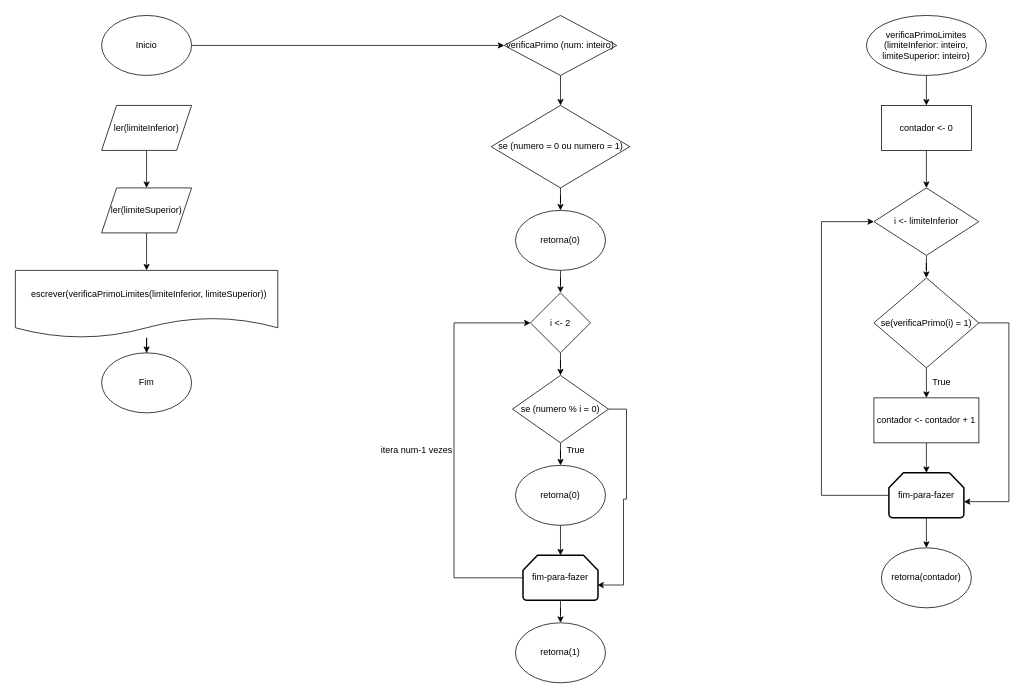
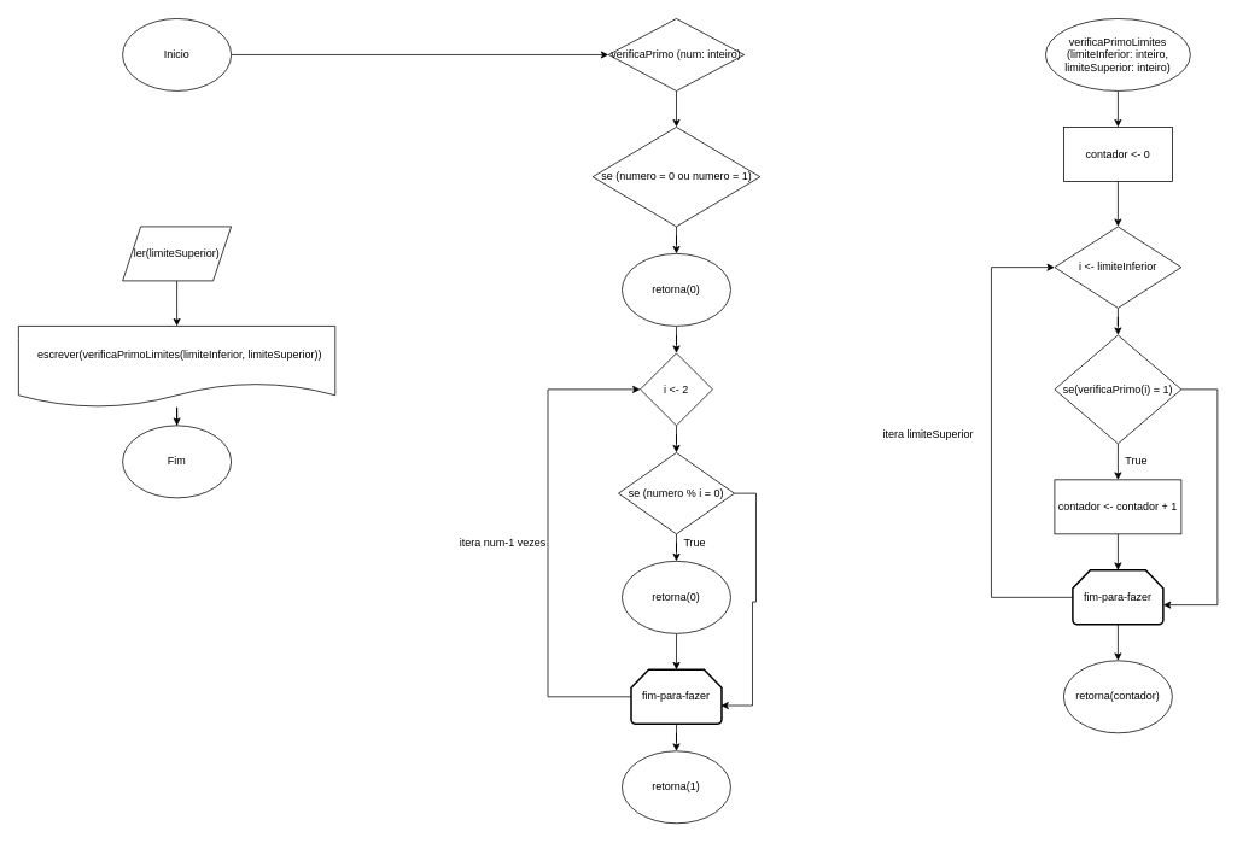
  <mxCell id="0" />
  <mxCell id="1" parent="0" />
  <mxCell id="2" style="edgeStyle=orthogonalEdgeStyle;rounded=0;orthogonalLoop=1;jettySize=auto;html=1;" edge="1" parent="1" source="3" target="12"><mxGeometry relative="1" as="geometry" /></mxCell>
  <mxCell id="3" value="Inicio" style="ellipse;whiteSpace=wrap;html=1;" vertex="1" parent="1"><mxGeometry x="135" y="20" width="120" height="80" as="geometry" /></mxCell>
- <mxCell id="4" style="edgeStyle=orthogonalEdgeStyle;rounded=0;orthogonalLoop=1;jettySize=auto;html=1;entryX=0.5;entryY=0;entryDx=0;entryDy=0;" edge="1" parent="1" source="5" target="7"><mxGeometry relative="1" as="geometry" /></mxCell>
- <mxCell id="5" value="ler(limiteInferior)" style="shape=parallelogram;perimeter=parallelogramPerimeter;whiteSpace=wrap;html=1;fixedSize=1;" vertex="1" parent="1"><mxGeometry x="135" y="140" width="120" height="60" as="geometry" /></mxCell>
  <mxCell id="6" style="edgeStyle=orthogonalEdgeStyle;rounded=0;orthogonalLoop=1;jettySize=auto;html=1;entryX=0.5;entryY=0;entryDx=0;entryDy=0;" edge="1" parent="1" source="7" target="9"><mxGeometry relative="1" as="geometry" /></mxCell>
  <mxCell id="7" value="ler(limiteSuperior)" style="shape=parallelogram;perimeter=parallelogramPerimeter;whiteSpace=wrap;html=1;fixedSize=1;" vertex="1" parent="1"><mxGeometry x="135" y="250" width="120" height="60" as="geometry" /></mxCell>
  <mxCell id="8" style="edgeStyle=orthogonalEdgeStyle;rounded=0;orthogonalLoop=1;jettySize=auto;html=1;" edge="1" parent="1" source="9" target="10"><mxGeometry relative="1" as="geometry" /></mxCell>
  <mxCell id="9" value="&amp;nbsp; escrever(verificaPrimoLimites(limiteInferior, limiteSuperior))" style="shape=document;whiteSpace=wrap;html=1;boundedLbl=1;" vertex="1" parent="1"><mxGeometry x="20" y="360" width="350" height="90" as="geometry" /></mxCell>
  <mxCell id="10" value="Fim" style="ellipse;whiteSpace=wrap;html=1;" vertex="1" parent="1"><mxGeometry x="135" y="470" width="120" height="80" as="geometry" /></mxCell>
  <mxCell id="11" style="edgeStyle=orthogonalEdgeStyle;rounded=0;orthogonalLoop=1;jettySize=auto;html=1;entryX=0.5;entryY=0;entryDx=0;entryDy=0;" edge="1" parent="1" source="12" target="14"><mxGeometry relative="1" as="geometry" /></mxCell>
  <mxCell id="12" value="verificaPrimo (num: inteiro)" style="rhombus;whiteSpace=wrap;html=1;" vertex="1" parent="1"><mxGeometry x="672" y="20" width="150" height="80" as="geometry" /></mxCell>
  <mxCell id="13" style="edgeStyle=orthogonalEdgeStyle;rounded=0;orthogonalLoop=1;jettySize=auto;html=1;entryX=0.5;entryY=0;entryDx=0;entryDy=0;" edge="1" parent="1" source="14" target="16"><mxGeometry relative="1" as="geometry" /></mxCell>
  <mxCell id="14" value="se (numero = 0 ou numero = 1)" style="rhombus;whiteSpace=wrap;html=1;" vertex="1" parent="1"><mxGeometry x="654.5" y="140" width="185" height="110" as="geometry" /></mxCell>
  <mxCell id="15" style="edgeStyle=orthogonalEdgeStyle;rounded=0;orthogonalLoop=1;jettySize=auto;html=1;entryX=0.5;entryY=0;entryDx=0;entryDy=0;" edge="1" parent="1" source="16" target="18"><mxGeometry relative="1" as="geometry" /></mxCell>
  <mxCell id="16" value="retorna(0)" style="ellipse;whiteSpace=wrap;html=1;" vertex="1" parent="1"><mxGeometry x="687" y="280" width="120" height="80" as="geometry" /></mxCell>
  <mxCell id="17" style="edgeStyle=orthogonalEdgeStyle;rounded=0;orthogonalLoop=1;jettySize=auto;html=1;entryX=0.5;entryY=0;entryDx=0;entryDy=0;" edge="1" parent="1" source="18" target="21"><mxGeometry relative="1" as="geometry" /></mxCell>
  <mxCell id="18" value="i &amp;lt;- 2" style="rhombus;whiteSpace=wrap;html=1;" vertex="1" parent="1"><mxGeometry x="707" y="390" width="80" height="80" as="geometry" /></mxCell>
  <mxCell id="19" style="edgeStyle=orthogonalEdgeStyle;rounded=0;orthogonalLoop=1;jettySize=auto;html=1;entryX=0.5;entryY=0;entryDx=0;entryDy=0;" edge="1" parent="1" source="21" target="23"><mxGeometry relative="1" as="geometry" /></mxCell>
  <mxCell id="20" style="edgeStyle=orthogonalEdgeStyle;rounded=0;orthogonalLoop=1;jettySize=auto;html=1;entryX=0.992;entryY=0.66;entryDx=0;entryDy=0;entryPerimeter=0;" edge="1" parent="1" source="21" target="26"><mxGeometry relative="1" as="geometry"><Array as="points"><mxPoint x="835" y="545" /><mxPoint x="835" y="665" /><mxPoint x="831" y="665" /><mxPoint x="831" y="780" /></Array></mxGeometry></mxCell>
  <mxCell id="21" value="se (numero % i = 0)" style="rhombus;whiteSpace=wrap;html=1;" vertex="1" parent="1"><mxGeometry x="683" y="500" width="128" height="90" as="geometry" /></mxCell>
  <mxCell id="22" style="edgeStyle=orthogonalEdgeStyle;rounded=0;orthogonalLoop=1;jettySize=auto;html=1;entryX=0.5;entryY=0;entryDx=0;entryDy=0;entryPerimeter=0;" edge="1" parent="1" source="23" target="26"><mxGeometry relative="1" as="geometry" /></mxCell>
  <mxCell id="23" value="retorna(0)" style="ellipse;whiteSpace=wrap;html=1;" vertex="1" parent="1"><mxGeometry x="687" y="620" width="120" height="80" as="geometry" /></mxCell>
  <mxCell id="24" style="edgeStyle=orthogonalEdgeStyle;rounded=0;orthogonalLoop=1;jettySize=auto;html=1;entryX=0.5;entryY=0;entryDx=0;entryDy=0;" edge="1" parent="1" source="26" target="27"><mxGeometry relative="1" as="geometry" /></mxCell>
  <mxCell id="25" style="edgeStyle=orthogonalEdgeStyle;rounded=0;orthogonalLoop=1;jettySize=auto;html=1;entryX=0;entryY=0.5;entryDx=0;entryDy=0;" edge="1" parent="1" source="26" target="18"><mxGeometry relative="1" as="geometry"><Array as="points"><mxPoint x="605" y="770" /><mxPoint x="605" y="430" /></Array></mxGeometry></mxCell>
  <mxCell id="26" value="fim-para-fazer" style="strokeWidth=2;html=1;shape=mxgraph.flowchart.loop_limit;whiteSpace=wrap;" vertex="1" parent="1"><mxGeometry x="697" y="740" width="100" height="60" as="geometry" /></mxCell>
  <mxCell id="27" value="retorna(1)" style="ellipse;whiteSpace=wrap;html=1;" vertex="1" parent="1"><mxGeometry x="687" y="830" width="120" height="80" as="geometry" /></mxCell>
  <mxCell id="28" value="itera&amp;nbsp;num-1 vezes" style="text;html=1;align=center;verticalAlign=middle;resizable=0;points=[];autosize=1;" vertex="1" parent="1"><mxGeometry x="500" y="590" width="110" height="20" as="geometry" /></mxCell>
  <mxCell id="29" value="True" style="text;html=1;align=center;verticalAlign=middle;resizable=0;points=[];autosize=1;" vertex="1" parent="1"><mxGeometry x="747" y="590" width="40" height="20" as="geometry" /></mxCell>
  <mxCell id="30" style="edgeStyle=orthogonalEdgeStyle;rounded=0;orthogonalLoop=1;jettySize=auto;html=1;entryX=0.5;entryY=0;entryDx=0;entryDy=0;" edge="1" parent="1" source="31" target="33"><mxGeometry relative="1" as="geometry" /></mxCell>
  <mxCell id="31" value="verificaPrimoLimites (limiteInferior: inteiro, limiteSuperior: inteiro)" style="ellipse;whiteSpace=wrap;html=1;" vertex="1" parent="1"><mxGeometry x="1155" y="20" width="160" height="80" as="geometry" /></mxCell>
  <mxCell id="32" style="edgeStyle=orthogonalEdgeStyle;rounded=0;orthogonalLoop=1;jettySize=auto;html=1;entryX=0.5;entryY=0;entryDx=0;entryDy=0;" edge="1" parent="1" source="33" target="35"><mxGeometry relative="1" as="geometry" /></mxCell>
  <mxCell id="33" value="contador &amp;lt;- 0" style="rounded=0;whiteSpace=wrap;html=1;" vertex="1" parent="1"><mxGeometry x="1175" y="140" width="120" height="60" as="geometry" /></mxCell>
  <mxCell id="34" style="edgeStyle=orthogonalEdgeStyle;rounded=0;orthogonalLoop=1;jettySize=auto;html=1;entryX=0.5;entryY=0;entryDx=0;entryDy=0;" edge="1" parent="1" source="35" target="38"><mxGeometry relative="1" as="geometry" /></mxCell>
  <mxCell id="35" value="i &amp;lt;- limiteInferior" style="rhombus;whiteSpace=wrap;html=1;" vertex="1" parent="1"><mxGeometry x="1165" y="250" width="140" height="90" as="geometry" /></mxCell>
  <mxCell id="36" style="edgeStyle=orthogonalEdgeStyle;rounded=0;orthogonalLoop=1;jettySize=auto;html=1;entryX=0.5;entryY=0;entryDx=0;entryDy=0;" edge="1" parent="1" source="38" target="40"><mxGeometry relative="1" as="geometry" /></mxCell>
  <mxCell id="37" style="edgeStyle=orthogonalEdgeStyle;rounded=0;orthogonalLoop=1;jettySize=auto;html=1;entryX=1;entryY=0.64;entryDx=0;entryDy=0;entryPerimeter=0;" edge="1" parent="1" source="38" target="43"><mxGeometry relative="1" as="geometry"><Array as="points"><mxPoint x="1345" y="430" /><mxPoint x="1345" y="668" /></Array></mxGeometry></mxCell>
  <mxCell id="38" value="se(verificaPrimo(i) = 1)" style="rhombus;whiteSpace=wrap;html=1;" vertex="1" parent="1"><mxGeometry x="1165" y="370" width="140" height="120" as="geometry" /></mxCell>
  <mxCell id="39" style="edgeStyle=orthogonalEdgeStyle;rounded=0;orthogonalLoop=1;jettySize=auto;html=1;entryX=0.5;entryY=0;entryDx=0;entryDy=0;entryPerimeter=0;" edge="1" parent="1" source="40" target="43"><mxGeometry relative="1" as="geometry" /></mxCell>
  <mxCell id="40" value="contador &amp;lt;- contador + 1" style="rounded=0;whiteSpace=wrap;html=1;" vertex="1" parent="1"><mxGeometry x="1165" y="530" width="140" height="60" as="geometry" /></mxCell>
  <mxCell id="41" style="edgeStyle=orthogonalEdgeStyle;rounded=0;orthogonalLoop=1;jettySize=auto;html=1;entryX=0;entryY=0.5;entryDx=0;entryDy=0;" edge="1" parent="1" source="43" target="35"><mxGeometry relative="1" as="geometry"><Array as="points"><mxPoint x="1095" y="660" /><mxPoint x="1095" y="295" /></Array></mxGeometry></mxCell>
  <mxCell id="42" style="edgeStyle=orthogonalEdgeStyle;rounded=0;orthogonalLoop=1;jettySize=auto;html=1;entryX=0.5;entryY=0;entryDx=0;entryDy=0;" edge="1" parent="1" source="43" target="46"><mxGeometry relative="1" as="geometry" /></mxCell>
  <mxCell id="43" value="fim-para-fazer" style="strokeWidth=2;html=1;shape=mxgraph.flowchart.loop_limit;whiteSpace=wrap;" vertex="1" parent="1"><mxGeometry x="1185" y="630" width="100" height="60" as="geometry" /></mxCell>
+ <mxCell id="44" value="itera limiteSuperior" style="text;html=1;align=center;verticalAlign=middle;resizable=0;points=[];autosize=1;" vertex="1" parent="1"><mxGeometry x="965" y="470" width="120" height="20" as="geometry" /></mxCell>
  <mxCell id="45" value="True" style="text;html=1;align=center;verticalAlign=middle;resizable=0;points=[];autosize=1;" vertex="1" parent="1"><mxGeometry x="1235" y="500" width="40" height="20" as="geometry" /></mxCell>
  <mxCell id="46" value="retorna(contador)" style="ellipse;whiteSpace=wrap;html=1;" vertex="1" parent="1"><mxGeometry x="1175" y="730" width="120" height="80" as="geometry" /></mxCell>
